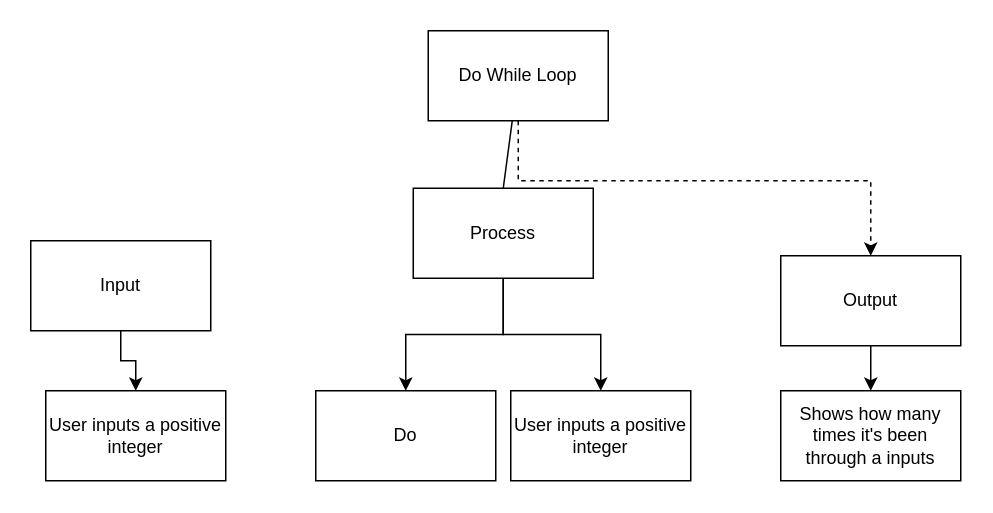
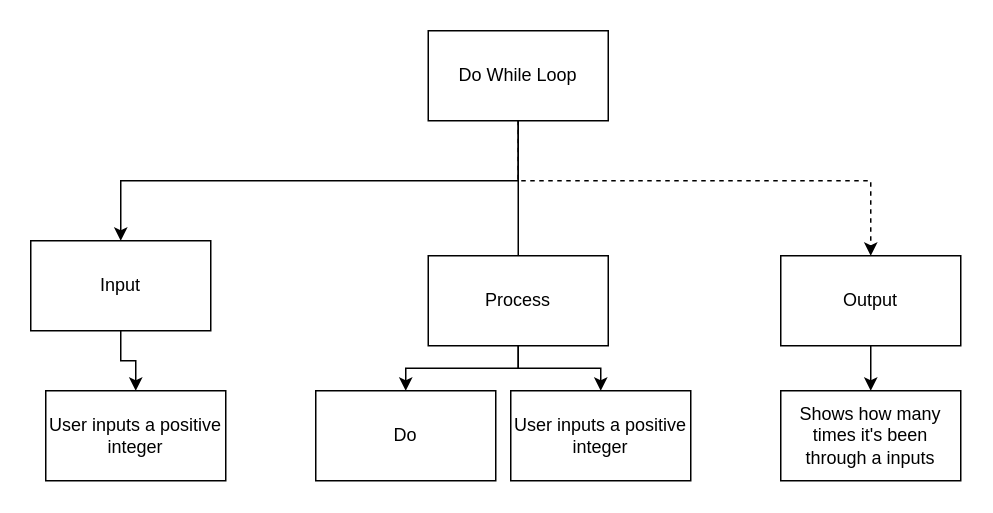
  <mxCell id="0" />
  <mxCell id="1" parent="0" />
  <mxCell id="2" style="edgeStyle=none;html=1;entryX=0.5;entryY=0;entryDx=0;entryDy=0;endArrow=none;" edge="1" parent="1" source="5" target="10"><mxGeometry relative="1" as="geometry" /></mxCell>
+ <mxCell id="3" style="edgeStyle=orthogonalEdgeStyle;html=1;entryX=0.5;entryY=0;entryDx=0;entryDy=0;rounded=0;" edge="1" parent="1" source="5" target="7"><mxGeometry relative="1" as="geometry"><Array as="points"><mxPoint x="345" y="120" /><mxPoint x="80" y="120" /></Array></mxGeometry></mxCell>
  <mxCell id="4" style="edgeStyle=orthogonalEdgeStyle;rounded=0;html=1;entryX=0.5;entryY=0;entryDx=0;entryDy=0;dashed=1;" edge="1" parent="1" source="5" target="12"><mxGeometry relative="1" as="geometry"><Array as="points"><mxPoint x="345" y="120" /><mxPoint x="580" y="120" /></Array></mxGeometry></mxCell>
  <mxCell id="5" value="Do While Loop" style="rounded=0;whiteSpace=wrap;html=1;" vertex="1" parent="1"><mxGeometry x="285" y="20" width="120" height="60" as="geometry" /></mxCell>
  <mxCell id="6" style="edgeStyle=orthogonalEdgeStyle;rounded=0;html=1;entryX=0.5;entryY=0;entryDx=0;entryDy=0;" edge="1" parent="1" source="7" target="13"><mxGeometry relative="1" as="geometry" /></mxCell>
  <mxCell id="7" value="Input" style="rounded=0;whiteSpace=wrap;html=1;" vertex="1" parent="1"><mxGeometry x="20" y="160" width="120" height="60" as="geometry" /></mxCell>
  <mxCell id="8" style="edgeStyle=orthogonalEdgeStyle;rounded=0;html=1;entryX=0.5;entryY=0;entryDx=0;entryDy=0;" edge="1" parent="1" source="10" target="14"><mxGeometry relative="1" as="geometry" /></mxCell>
  <mxCell id="9" style="edgeStyle=orthogonalEdgeStyle;rounded=0;html=1;entryX=0.5;entryY=0;entryDx=0;entryDy=0;" edge="1" parent="1" source="10" target="15"><mxGeometry relative="1" as="geometry" /></mxCell>
- <mxCell id="10" value="Process" style="rounded=0;whiteSpace=wrap;html=1;" vertex="1" parent="1"><mxGeometry x="275" y="125" width="120" height="60" as="geometry" /></mxCell>
+ <mxCell id="10" value="Process" style="rounded=0;whiteSpace=wrap;html=1;" vertex="1" parent="1"><mxGeometry x="285" y="170" width="120" height="60" as="geometry" /></mxCell>
  <mxCell id="11" style="edgeStyle=orthogonalEdgeStyle;rounded=0;html=1;entryX=0.5;entryY=0;entryDx=0;entryDy=0;" edge="1" parent="1" source="12" target="16"><mxGeometry relative="1" as="geometry" /></mxCell>
  <mxCell id="12" value="Output" style="rounded=0;whiteSpace=wrap;html=1;" vertex="1" parent="1"><mxGeometry x="520" y="170" width="120" height="60" as="geometry" /></mxCell>
  <mxCell id="13" value="User inputs a positive integer" style="rounded=0;whiteSpace=wrap;html=1;" vertex="1" parent="1"><mxGeometry x="30" y="260" width="120" height="60" as="geometry" /></mxCell>
  <mxCell id="14" value="Do" style="rounded=0;whiteSpace=wrap;html=1;" vertex="1" parent="1"><mxGeometry x="210" y="260" width="120" height="60" as="geometry" /></mxCell>
  <mxCell id="15" value="User inputs a positive integer" style="rounded=0;whiteSpace=wrap;html=1;" vertex="1" parent="1"><mxGeometry x="340" y="260" width="120" height="60" as="geometry" /></mxCell>
  <mxCell id="16" value="Shows how many times it's been through a inputs" style="rounded=0;whiteSpace=wrap;html=1;" vertex="1" parent="1"><mxGeometry x="520" y="260" width="120" height="60" as="geometry" /></mxCell>
